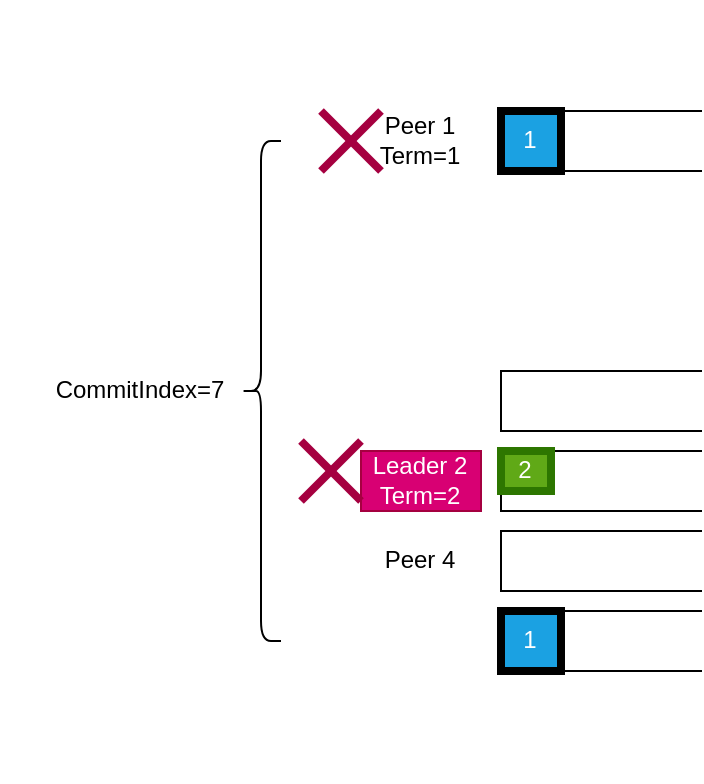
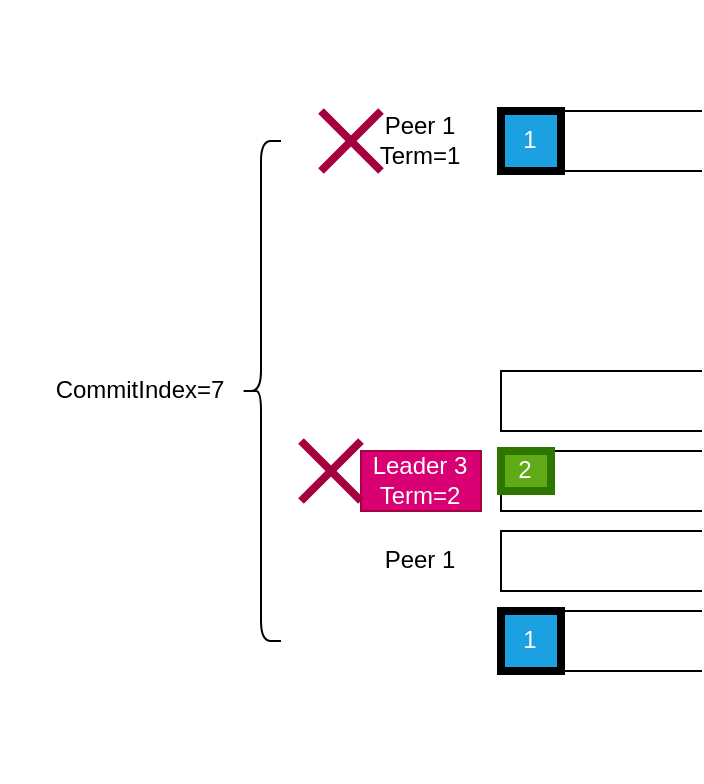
  <mxCell id="0" />
  <mxCell id="1" parent="0" />
  <mxCell id="2" value="" style="shape=partialRectangle;whiteSpace=wrap;html=1;bottom=1;right=1;left=1;top=0;fillColor=none;routingCenterX=-0.5;rotation=90;" vertex="1" parent="1"><mxGeometry x="285" y="20" width="30" height="100" as="geometry" /></mxCell>
  <mxCell id="3" value="" style="shape=partialRectangle;whiteSpace=wrap;html=1;bottom=1;right=1;left=1;top=0;fillColor=none;routingCenterX=-0.5;rotation=90;" vertex="1" parent="1"><mxGeometry x="285" y="150" width="30" height="100" as="geometry" /></mxCell>
  <mxCell id="4" value="" style="shape=partialRectangle;whiteSpace=wrap;html=1;bottom=1;right=1;left=1;top=0;fillColor=none;routingCenterX=-0.5;rotation=90;" vertex="1" parent="1"><mxGeometry x="285" y="190" width="30" height="100" as="geometry" /></mxCell>
  <mxCell id="5" value="" style="shape=partialRectangle;whiteSpace=wrap;html=1;bottom=1;right=1;left=1;top=0;fillColor=none;routingCenterX=-0.5;rotation=90;" vertex="1" parent="1"><mxGeometry x="285" y="230" width="30" height="100" as="geometry" /></mxCell>
  <mxCell id="6" value="" style="shape=partialRectangle;whiteSpace=wrap;html=1;bottom=1;right=1;left=1;top=0;fillColor=none;routingCenterX=-0.5;rotation=90;" vertex="1" parent="1"><mxGeometry x="285" y="270" width="30" height="100" as="geometry" /></mxCell>
  <mxCell id="7" value="Peer 1&lt;br&gt;Term=1" style="text;html=1;align=center;verticalAlign=middle;whiteSpace=wrap;rounded=0;" vertex="1" parent="1"><mxGeometry x="180" y="55" width="60" height="30" as="geometry" /></mxCell>
- <mxCell id="8" value="Leader 2&lt;br&gt;Term=2" style="text;html=1;align=center;verticalAlign=middle;whiteSpace=wrap;rounded=0;fillColor=#d80073;fontColor=#ffffff;strokeColor=#A50040;" vertex="1" parent="1"><mxGeometry x="180" y="225" width="60" height="30" as="geometry" /></mxCell>
- <mxCell id="9" value="Peer 4" style="text;html=1;align=center;verticalAlign=middle;whiteSpace=wrap;rounded=0;" vertex="1" parent="1"><mxGeometry x="180" y="265" width="60" height="30" as="geometry" /></mxCell>
+ <mxCell id="8" value="Leader 3&lt;br&gt;Term=2" style="text;html=1;align=center;verticalAlign=middle;whiteSpace=wrap;rounded=0;fillColor=#d80073;fontColor=#ffffff;strokeColor=#A50040;" vertex="1" parent="1"><mxGeometry x="180" y="225" width="60" height="30" as="geometry" /></mxCell>
+ <mxCell id="9" value="Peer 1" style="text;html=1;align=center;verticalAlign=middle;whiteSpace=wrap;rounded=0;" vertex="1" parent="1"><mxGeometry x="180" y="265" width="60" height="30" as="geometry" /></mxCell>
  <mxCell id="10" value="1" style="rounded=0;whiteSpace=wrap;html=1;fillColor=#1ba1e2;fontColor=#ffffff;strokeColor=#000000;strokeWidth=4;" vertex="1" parent="1"><mxGeometry x="250" y="55" width="30" height="30" as="geometry" /></mxCell>
  <mxCell id="11" value="1" style="rounded=0;whiteSpace=wrap;html=1;fillColor=#1ba1e2;fontColor=#ffffff;strokeColor=#000000;strokeWidth=4;" vertex="1" parent="1"><mxGeometry x="250" y="305" width="30" height="30" as="geometry" /></mxCell>
  <mxCell id="12" value="" style="group" vertex="1" connectable="0" parent="1"><mxGeometry x="160" y="55" width="30" height="30" as="geometry" /></mxCell>
  <mxCell id="13" value="" style="endArrow=none;html=1;strokeWidth=4;fillColor=#d80073;strokeColor=#A50040;" edge="1" parent="12"><mxGeometry width="50" height="50" relative="1" as="geometry"><mxPoint y="30" as="sourcePoint" /><mxPoint x="30" as="targetPoint" /></mxGeometry></mxCell>
  <mxCell id="14" value="" style="endArrow=none;html=1;strokeWidth=4;fillColor=#d80073;strokeColor=#A50040;" edge="1" parent="12"><mxGeometry width="50" height="50" relative="1" as="geometry"><mxPoint x="30" y="30" as="sourcePoint" /><mxPoint as="targetPoint" /></mxGeometry></mxCell>
  <mxCell id="15" value="2" style="rounded=0;whiteSpace=wrap;html=1;fillColor=#60a917;fontColor=#ffffff;strokeColor=#2D7600;strokeWidth=4;" vertex="1" parent="1"><mxGeometry x="250" y="225" width="25" height="20" as="geometry" /></mxCell>
  <mxCell id="16" value="" style="group" vertex="1" connectable="0" parent="1"><mxGeometry x="150" y="220" width="30" height="30" as="geometry" /></mxCell>
  <mxCell id="17" value="" style="endArrow=none;html=1;strokeWidth=4;fillColor=#d80073;strokeColor=#A50040;" edge="1" parent="16"><mxGeometry width="50" height="50" relative="1" as="geometry"><mxPoint y="30" as="sourcePoint" /><mxPoint x="30" as="targetPoint" /></mxGeometry></mxCell>
  <mxCell id="18" value="" style="endArrow=none;html=1;strokeWidth=4;fillColor=#d80073;strokeColor=#A50040;" edge="1" parent="16"><mxGeometry width="50" height="50" relative="1" as="geometry"><mxPoint x="30" y="30" as="sourcePoint" /><mxPoint as="targetPoint" /></mxGeometry></mxCell>
  <mxCell id="19" value="" style="shape=curlyBracket;whiteSpace=wrap;html=1;rounded=1;" vertex="1" parent="1"><mxGeometry x="120" y="70" width="20" height="250" as="geometry" /></mxCell>
  <mxCell id="20" value="CommitIndex=7" style="text;html=1;strokeColor=none;fillColor=none;align=center;verticalAlign=middle;whiteSpace=wrap;rounded=0;" vertex="1" parent="1"><mxGeometry x="20" y="175" width="100" height="40" as="geometry" /></mxCell>
